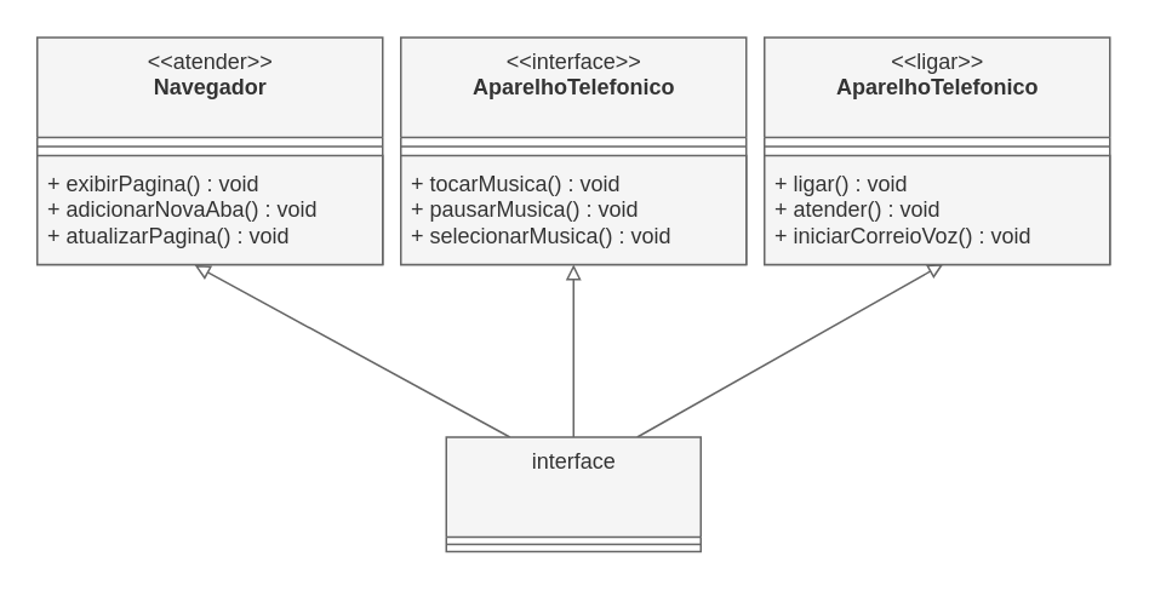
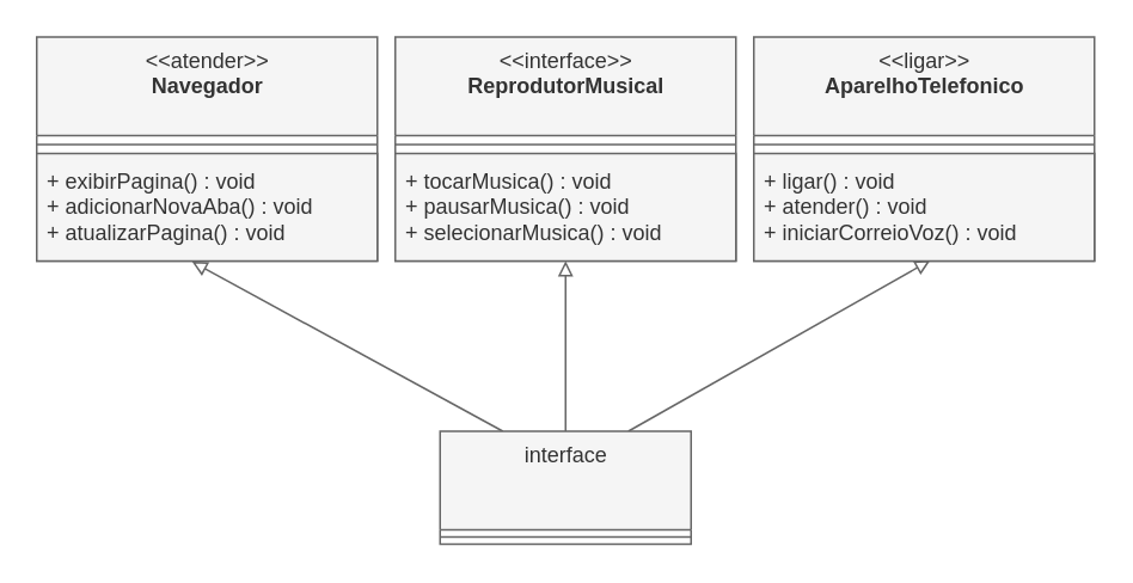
  <mxCell id="0" />
  <mxCell id="1" parent="0" />
  <mxCell id="2" value="&amp;lt;&amp;lt;atender&amp;gt;&amp;gt;&lt;br&gt;&lt;b&gt;Navegador&lt;/b&gt;" style="swimlane;fontStyle=0;align=center;verticalAlign=top;childLayout=stackLayout;horizontal=1;startSize=55;horizontalStack=0;resizeParent=1;resizeParentMax=0;resizeLast=0;collapsible=0;marginBottom=0;html=1;fillColor=#f5f5f5;fontColor=#333333;strokeColor=#666666;" vertex="1" parent="1"><mxGeometry x="20" y="20" width="190" height="125" as="geometry" /></mxCell>
  <mxCell id="3" value="" style="line;strokeWidth=1;fillColor=#f5f5f5;align=left;verticalAlign=middle;spacingTop=-1;spacingLeft=3;spacingRight=3;rotatable=0;labelPosition=right;points=[];portConstraint=eastwest;fontColor=#333333;strokeColor=#666666;" vertex="1" parent="2"><mxGeometry y="55" width="190" height="10" as="geometry" /></mxCell>
  <mxCell id="4" value="+ exibirPagina() : void&lt;br&gt;+ adicionarNovaAba() : void&lt;br&gt;+ atualizarPagina()&amp;nbsp;: void" style="text;html=1;strokeColor=#666666;fillColor=#f5f5f5;align=left;verticalAlign=middle;spacingLeft=4;spacingRight=4;overflow=hidden;rotatable=0;points=[[0,0.5],[1,0.5]];portConstraint=eastwest;fontColor=#333333;" vertex="1" parent="2"><mxGeometry y="65" width="190" height="60" as="geometry" /></mxCell>
- <mxCell id="5" value="&amp;lt;&amp;lt;interface&amp;gt;&amp;gt;&lt;br&gt;&lt;b&gt;AparelhoTelefonico&lt;/b&gt;" style="swimlane;fontStyle=0;align=center;verticalAlign=top;childLayout=stackLayout;horizontal=1;startSize=55;horizontalStack=0;resizeParent=1;resizeParentMax=0;resizeLast=0;collapsible=0;marginBottom=0;html=1;fillColor=#f5f5f5;fontColor=#333333;strokeColor=#666666;" vertex="1" parent="1"><mxGeometry x="220" y="20" width="190" height="125" as="geometry" /></mxCell>
+ <mxCell id="5" value="&amp;lt;&amp;lt;interface&amp;gt;&amp;gt;&lt;br&gt;&lt;b&gt;ReprodutorMusical&lt;/b&gt;" style="swimlane;fontStyle=0;align=center;verticalAlign=top;childLayout=stackLayout;horizontal=1;startSize=55;horizontalStack=0;resizeParent=1;resizeParentMax=0;resizeLast=0;collapsible=0;marginBottom=0;html=1;fillColor=#f5f5f5;fontColor=#333333;strokeColor=#666666;" vertex="1" parent="1"><mxGeometry x="220" y="20" width="190" height="125" as="geometry" /></mxCell>
  <mxCell id="6" value="" style="line;strokeWidth=1;fillColor=#f5f5f5;align=left;verticalAlign=middle;spacingTop=-1;spacingLeft=3;spacingRight=3;rotatable=0;labelPosition=right;points=[];portConstraint=eastwest;fontColor=#333333;strokeColor=#666666;" vertex="1" parent="5"><mxGeometry y="55" width="190" height="10" as="geometry" /></mxCell>
  <mxCell id="7" value="+ tocarMusica()&amp;nbsp;: void&lt;br&gt;+ pausarMusica()&amp;nbsp;: void&lt;br&gt;+ selecionarMusica()&amp;nbsp;: void" style="text;html=1;strokeColor=#666666;fillColor=#f5f5f5;align=left;verticalAlign=middle;spacingLeft=4;spacingRight=4;overflow=hidden;rotatable=0;points=[[0,0.5],[1,0.5]];portConstraint=eastwest;fontColor=#333333;" vertex="1" parent="5"><mxGeometry y="65" width="190" height="60" as="geometry" /></mxCell>
  <mxCell id="8" value="&amp;lt;&amp;lt;ligar&amp;gt;&amp;gt;&lt;br&gt;&lt;b&gt;AparelhoTelefonico&lt;/b&gt;" style="swimlane;fontStyle=0;align=center;verticalAlign=top;childLayout=stackLayout;horizontal=1;startSize=55;horizontalStack=0;resizeParent=1;resizeParentMax=0;resizeLast=0;collapsible=0;marginBottom=0;html=1;fillColor=#f5f5f5;fontColor=#333333;strokeColor=#666666;" vertex="1" parent="1"><mxGeometry x="420" y="20" width="190" height="125" as="geometry" /></mxCell>
  <mxCell id="9" value="" style="line;strokeWidth=1;fillColor=#f5f5f5;align=left;verticalAlign=middle;spacingTop=-1;spacingLeft=3;spacingRight=3;rotatable=0;labelPosition=right;points=[];portConstraint=eastwest;fontColor=#333333;strokeColor=#666666;" vertex="1" parent="8"><mxGeometry y="55" width="190" height="10" as="geometry" /></mxCell>
  <mxCell id="10" value="+ ligar()&amp;nbsp;: void&lt;br&gt;+ atender()&amp;nbsp;: void&lt;br&gt;+ iniciarCorreioVoz()&amp;nbsp;: void" style="text;html=1;strokeColor=#666666;fillColor=#f5f5f5;align=left;verticalAlign=middle;spacingLeft=4;spacingRight=4;overflow=hidden;rotatable=0;points=[[0,0.5],[1,0.5]];portConstraint=eastwest;fontColor=#333333;" vertex="1" parent="8"><mxGeometry y="65" width="190" height="60" as="geometry" /></mxCell>
  <mxCell id="11" style="edgeStyle=none;html=1;exitX=0.25;exitY=0;exitDx=0;exitDy=0;entryX=0.456;entryY=1.006;entryDx=0;entryDy=0;entryPerimeter=0;endArrow=block;endFill=0;fillColor=#f5f5f5;strokeColor=#666666;" edge="1" parent="1" source="14" target="4"><mxGeometry relative="1" as="geometry" /></mxCell>
  <mxCell id="12" style="edgeStyle=none;html=1;exitX=0.5;exitY=0;exitDx=0;exitDy=0;endArrow=block;endFill=0;fillColor=#f5f5f5;strokeColor=#666666;" edge="1" parent="1" source="14" target="7"><mxGeometry relative="1" as="geometry" /></mxCell>
  <mxCell id="13" style="edgeStyle=none;html=1;exitX=0.75;exitY=0;exitDx=0;exitDy=0;entryX=0.518;entryY=0.994;entryDx=0;entryDy=0;entryPerimeter=0;endArrow=block;endFill=0;fillColor=#f5f5f5;strokeColor=#666666;" edge="1" parent="1" source="14" target="10"><mxGeometry relative="1" as="geometry" /></mxCell>
  <mxCell id="14" value="interface" style="swimlane;fontStyle=0;align=center;verticalAlign=top;childLayout=stackLayout;horizontal=1;startSize=55;horizontalStack=0;resizeParent=1;resizeParentMax=0;resizeLast=0;collapsible=0;marginBottom=0;html=1;fillColor=#f5f5f5;fontColor=#333333;strokeColor=#666666;" vertex="1" parent="1"><mxGeometry x="245" y="240" width="140" height="63" as="geometry" /></mxCell>
  <mxCell id="15" value="" style="line;strokeWidth=1;fillColor=#f5f5f5;align=left;verticalAlign=middle;spacingTop=-1;spacingLeft=3;spacingRight=3;rotatable=0;labelPosition=right;points=[];portConstraint=eastwest;fontColor=#333333;strokeColor=#666666;" vertex="1" parent="14"><mxGeometry y="55" width="140" height="8" as="geometry" /></mxCell>
